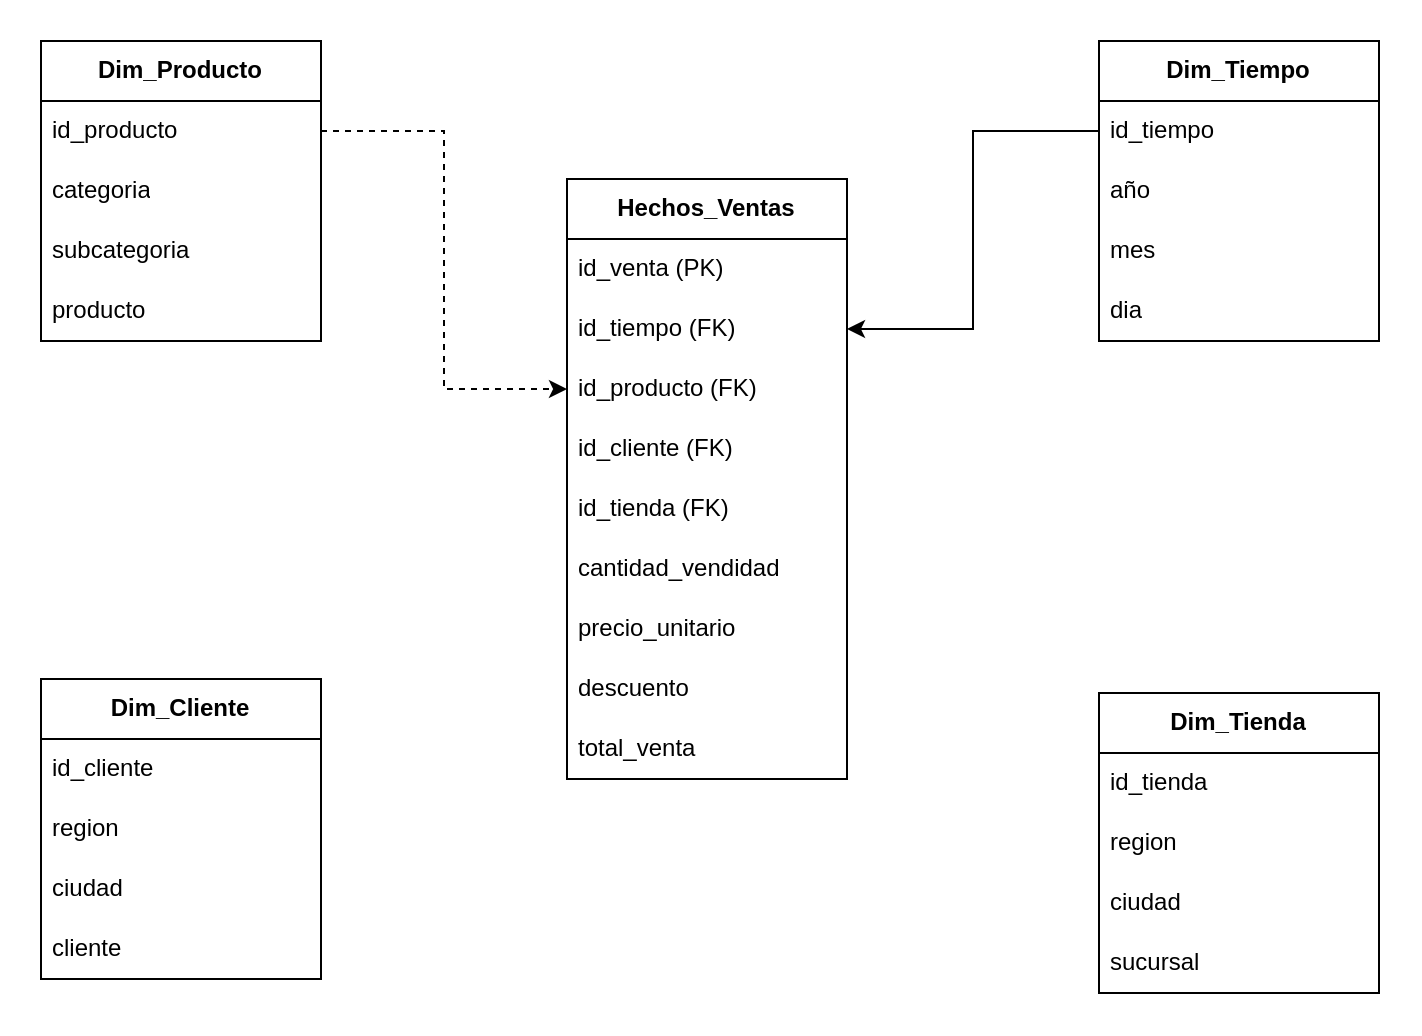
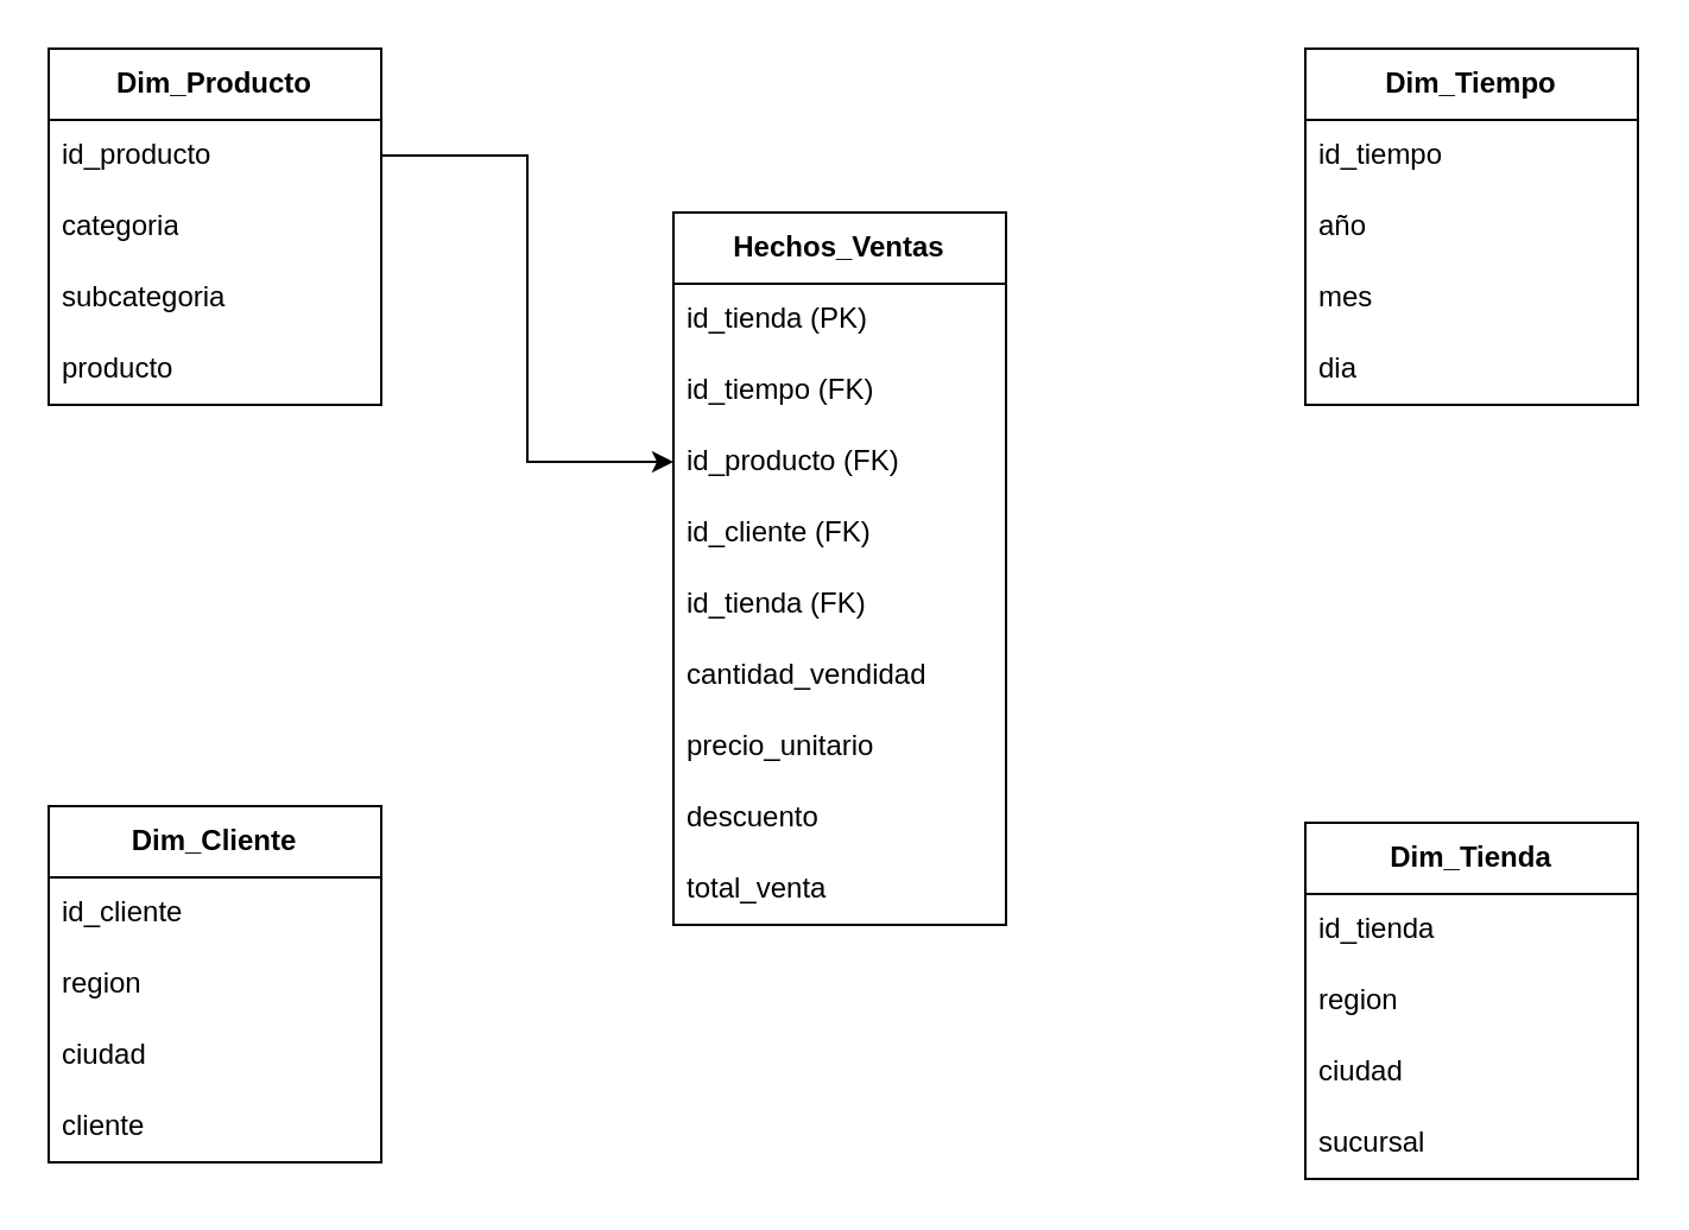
  <mxCell id="0" />
  <mxCell id="1" parent="0" />
  <mxCell id="2" value="&lt;span style=&quot;line-height: 115%;&quot;&gt;&lt;b&gt;Hechos_Ventas&lt;/b&gt;&lt;/span&gt;" style="swimlane;fontStyle=0;childLayout=stackLayout;horizontal=1;startSize=30;horizontalStack=0;resizeParent=1;resizeParentMax=0;resizeLast=0;collapsible=1;marginBottom=0;whiteSpace=wrap;html=1;" parent="1" vertex="1"><mxGeometry x="283" y="89" width="140" height="300" as="geometry" /></mxCell>
- <mxCell id="3" value="id_venta (PK)" style="text;strokeColor=none;fillColor=none;align=left;verticalAlign=middle;spacingLeft=4;spacingRight=4;overflow=hidden;points=[[0,0.5],[1,0.5]];portConstraint=eastwest;rotatable=0;whiteSpace=wrap;html=1;" vertex="1" parent="2"><mxGeometry y="30" width="140" height="30" as="geometry" /></mxCell>
+ <mxCell id="3" value="id_tienda (PK)" style="text;strokeColor=none;fillColor=none;align=left;verticalAlign=middle;spacingLeft=4;spacingRight=4;overflow=hidden;points=[[0,0.5],[1,0.5]];portConstraint=eastwest;rotatable=0;whiteSpace=wrap;html=1;" vertex="1" parent="2"><mxGeometry y="30" width="140" height="30" as="geometry" /></mxCell>
  <mxCell id="4" value="id_tiempo (FK)" style="text;strokeColor=none;fillColor=none;align=left;verticalAlign=middle;spacingLeft=4;spacingRight=4;overflow=hidden;points=[[0,0.5],[1,0.5]];portConstraint=eastwest;rotatable=0;whiteSpace=wrap;html=1;" parent="2" vertex="1"><mxGeometry y="60" width="140" height="30" as="geometry" /></mxCell>
  <mxCell id="5" value="id_producto (FK)" style="text;strokeColor=none;fillColor=none;align=left;verticalAlign=middle;spacingLeft=4;spacingRight=4;overflow=hidden;points=[[0,0.5],[1,0.5]];portConstraint=eastwest;rotatable=0;whiteSpace=wrap;html=1;" parent="2" vertex="1"><mxGeometry y="90" width="140" height="30" as="geometry" /></mxCell>
  <mxCell id="6" value="id_cliente (FK)" style="text;strokeColor=none;fillColor=none;align=left;verticalAlign=middle;spacingLeft=4;spacingRight=4;overflow=hidden;points=[[0,0.5],[1,0.5]];portConstraint=eastwest;rotatable=0;whiteSpace=wrap;html=1;" parent="2" vertex="1"><mxGeometry y="120" width="140" height="30" as="geometry" /></mxCell>
  <mxCell id="7" value="id_tienda (FK)" style="text;strokeColor=none;fillColor=none;align=left;verticalAlign=middle;spacingLeft=4;spacingRight=4;overflow=hidden;points=[[0,0.5],[1,0.5]];portConstraint=eastwest;rotatable=0;whiteSpace=wrap;html=1;" parent="2" vertex="1"><mxGeometry y="150" width="140" height="30" as="geometry" /></mxCell>
  <mxCell id="8" value="cantidad_vendidad" style="text;strokeColor=none;fillColor=none;align=left;verticalAlign=middle;spacingLeft=4;spacingRight=4;overflow=hidden;points=[[0,0.5],[1,0.5]];portConstraint=eastwest;rotatable=0;whiteSpace=wrap;html=1;" parent="2" vertex="1"><mxGeometry y="180" width="140" height="30" as="geometry" /></mxCell>
  <mxCell id="9" value="precio_unitario" style="text;strokeColor=none;fillColor=none;align=left;verticalAlign=middle;spacingLeft=4;spacingRight=4;overflow=hidden;points=[[0,0.5],[1,0.5]];portConstraint=eastwest;rotatable=0;whiteSpace=wrap;html=1;" parent="2" vertex="1"><mxGeometry y="210" width="140" height="30" as="geometry" /></mxCell>
  <mxCell id="10" value="descuento" style="text;strokeColor=none;fillColor=none;align=left;verticalAlign=middle;spacingLeft=4;spacingRight=4;overflow=hidden;points=[[0,0.5],[1,0.5]];portConstraint=eastwest;rotatable=0;whiteSpace=wrap;html=1;" parent="2" vertex="1"><mxGeometry y="240" width="140" height="30" as="geometry" /></mxCell>
  <mxCell id="11" value="total_venta" style="text;strokeColor=none;fillColor=none;align=left;verticalAlign=middle;spacingLeft=4;spacingRight=4;overflow=hidden;points=[[0,0.5],[1,0.5]];portConstraint=eastwest;rotatable=0;whiteSpace=wrap;html=1;" vertex="1" parent="2"><mxGeometry y="270" width="140" height="30" as="geometry" /></mxCell>
  <mxCell id="12" value="&lt;span style=&quot;line-height: 115%;&quot;&gt;&lt;b&gt;Dim_Producto&lt;/b&gt;&lt;/span&gt;" style="swimlane;fontStyle=0;childLayout=stackLayout;horizontal=1;startSize=30;horizontalStack=0;resizeParent=1;resizeParentMax=0;resizeLast=0;collapsible=1;marginBottom=0;whiteSpace=wrap;html=1;" parent="1" vertex="1"><mxGeometry x="20" y="20" width="140" height="150" as="geometry" /></mxCell>
  <mxCell id="13" value="id_producto" style="text;strokeColor=none;fillColor=none;align=left;verticalAlign=middle;spacingLeft=4;spacingRight=4;overflow=hidden;points=[[0,0.5],[1,0.5]];portConstraint=eastwest;rotatable=0;whiteSpace=wrap;html=1;" parent="12" vertex="1"><mxGeometry y="30" width="140" height="30" as="geometry" /></mxCell>
  <mxCell id="14" value="categoria" style="text;strokeColor=none;fillColor=none;align=left;verticalAlign=middle;spacingLeft=4;spacingRight=4;overflow=hidden;points=[[0,0.5],[1,0.5]];portConstraint=eastwest;rotatable=0;whiteSpace=wrap;html=1;" parent="12" vertex="1"><mxGeometry y="60" width="140" height="30" as="geometry" /></mxCell>
  <mxCell id="15" value="subcategoria" style="text;strokeColor=none;fillColor=none;align=left;verticalAlign=middle;spacingLeft=4;spacingRight=4;overflow=hidden;points=[[0,0.5],[1,0.5]];portConstraint=eastwest;rotatable=0;whiteSpace=wrap;html=1;" parent="12" vertex="1"><mxGeometry y="90" width="140" height="30" as="geometry" /></mxCell>
  <mxCell id="16" value="producto" style="text;strokeColor=none;fillColor=none;align=left;verticalAlign=middle;spacingLeft=4;spacingRight=4;overflow=hidden;points=[[0,0.5],[1,0.5]];portConstraint=eastwest;rotatable=0;whiteSpace=wrap;html=1;" parent="12" vertex="1"><mxGeometry y="120" width="140" height="30" as="geometry" /></mxCell>
  <mxCell id="17" value="&lt;span style=&quot;line-height: 115%;&quot;&gt;&lt;b&gt;Dim_Cliente&lt;/b&gt;&lt;/span&gt;" style="swimlane;fontStyle=0;childLayout=stackLayout;horizontal=1;startSize=30;horizontalStack=0;resizeParent=1;resizeParentMax=0;resizeLast=0;collapsible=1;marginBottom=0;whiteSpace=wrap;html=1;" parent="1" vertex="1"><mxGeometry x="20" y="339" width="140" height="150" as="geometry" /></mxCell>
  <mxCell id="18" value="id_cliente" style="text;strokeColor=none;fillColor=none;align=left;verticalAlign=middle;spacingLeft=4;spacingRight=4;overflow=hidden;points=[[0,0.5],[1,0.5]];portConstraint=eastwest;rotatable=0;whiteSpace=wrap;html=1;" parent="17" vertex="1"><mxGeometry y="30" width="140" height="30" as="geometry" /></mxCell>
  <mxCell id="19" value="region" style="text;strokeColor=none;fillColor=none;align=left;verticalAlign=middle;spacingLeft=4;spacingRight=4;overflow=hidden;points=[[0,0.5],[1,0.5]];portConstraint=eastwest;rotatable=0;whiteSpace=wrap;html=1;" parent="17" vertex="1"><mxGeometry y="60" width="140" height="30" as="geometry" /></mxCell>
  <mxCell id="20" value="ciudad" style="text;strokeColor=none;fillColor=none;align=left;verticalAlign=middle;spacingLeft=4;spacingRight=4;overflow=hidden;points=[[0,0.5],[1,0.5]];portConstraint=eastwest;rotatable=0;whiteSpace=wrap;html=1;" parent="17" vertex="1"><mxGeometry y="90" width="140" height="30" as="geometry" /></mxCell>
  <mxCell id="21" value="cliente" style="text;strokeColor=none;fillColor=none;align=left;verticalAlign=middle;spacingLeft=4;spacingRight=4;overflow=hidden;points=[[0,0.5],[1,0.5]];portConstraint=eastwest;rotatable=0;whiteSpace=wrap;html=1;" parent="17" vertex="1"><mxGeometry y="120" width="140" height="30" as="geometry" /></mxCell>
  <mxCell id="22" value="&lt;span style=&quot;line-height: 115%;&quot;&gt;&lt;b&gt;Dim_Tiempo&lt;/b&gt;&lt;/span&gt;" style="swimlane;fontStyle=0;childLayout=stackLayout;horizontal=1;startSize=30;horizontalStack=0;resizeParent=1;resizeParentMax=0;resizeLast=0;collapsible=1;marginBottom=0;whiteSpace=wrap;html=1;" parent="1" vertex="1"><mxGeometry x="549" y="20" width="140" height="150" as="geometry" /></mxCell>
  <mxCell id="23" value="id_tiempo" style="text;strokeColor=none;fillColor=none;align=left;verticalAlign=middle;spacingLeft=4;spacingRight=4;overflow=hidden;points=[[0,0.5],[1,0.5]];portConstraint=eastwest;rotatable=0;whiteSpace=wrap;html=1;" parent="22" vertex="1"><mxGeometry y="30" width="140" height="30" as="geometry" /></mxCell>
  <mxCell id="24" value="año" style="text;strokeColor=none;fillColor=none;align=left;verticalAlign=middle;spacingLeft=4;spacingRight=4;overflow=hidden;points=[[0,0.5],[1,0.5]];portConstraint=eastwest;rotatable=0;whiteSpace=wrap;html=1;" parent="22" vertex="1"><mxGeometry y="60" width="140" height="30" as="geometry" /></mxCell>
  <mxCell id="25" value="mes" style="text;strokeColor=none;fillColor=none;align=left;verticalAlign=middle;spacingLeft=4;spacingRight=4;overflow=hidden;points=[[0,0.5],[1,0.5]];portConstraint=eastwest;rotatable=0;whiteSpace=wrap;html=1;" parent="22" vertex="1"><mxGeometry y="90" width="140" height="30" as="geometry" /></mxCell>
  <mxCell id="26" value="dia" style="text;strokeColor=none;fillColor=none;align=left;verticalAlign=middle;spacingLeft=4;spacingRight=4;overflow=hidden;points=[[0,0.5],[1,0.5]];portConstraint=eastwest;rotatable=0;whiteSpace=wrap;html=1;" parent="22" vertex="1"><mxGeometry y="120" width="140" height="30" as="geometry" /></mxCell>
  <mxCell id="27" value="&lt;span style=&quot;line-height: 115%;&quot;&gt;&lt;b&gt;Dim_Tienda&lt;/b&gt;&lt;/span&gt;" style="swimlane;fontStyle=0;childLayout=stackLayout;horizontal=1;startSize=30;horizontalStack=0;resizeParent=1;resizeParentMax=0;resizeLast=0;collapsible=1;marginBottom=0;whiteSpace=wrap;html=1;" parent="1" vertex="1"><mxGeometry x="549" y="346" width="140" height="150" as="geometry" /></mxCell>
  <mxCell id="28" value="id_tienda" style="text;strokeColor=none;fillColor=none;align=left;verticalAlign=middle;spacingLeft=4;spacingRight=4;overflow=hidden;points=[[0,0.5],[1,0.5]];portConstraint=eastwest;rotatable=0;whiteSpace=wrap;html=1;" parent="27" vertex="1"><mxGeometry y="30" width="140" height="30" as="geometry" /></mxCell>
  <mxCell id="29" value="region" style="text;strokeColor=none;fillColor=none;align=left;verticalAlign=middle;spacingLeft=4;spacingRight=4;overflow=hidden;points=[[0,0.5],[1,0.5]];portConstraint=eastwest;rotatable=0;whiteSpace=wrap;html=1;" parent="27" vertex="1"><mxGeometry y="60" width="140" height="30" as="geometry" /></mxCell>
  <mxCell id="30" value="ciudad" style="text;strokeColor=none;fillColor=none;align=left;verticalAlign=middle;spacingLeft=4;spacingRight=4;overflow=hidden;points=[[0,0.5],[1,0.5]];portConstraint=eastwest;rotatable=0;whiteSpace=wrap;html=1;" parent="27" vertex="1"><mxGeometry y="90" width="140" height="30" as="geometry" /></mxCell>
  <mxCell id="31" value="sucursal" style="text;strokeColor=none;fillColor=none;align=left;verticalAlign=middle;spacingLeft=4;spacingRight=4;overflow=hidden;points=[[0,0.5],[1,0.5]];portConstraint=eastwest;rotatable=0;whiteSpace=wrap;html=1;" parent="27" vertex="1"><mxGeometry y="120" width="140" height="30" as="geometry" /></mxCell>
- <mxCell id="32" style="edgeStyle=orthogonalEdgeStyle;rounded=0;orthogonalLoop=1;jettySize=auto;html=1;exitX=1;exitY=0.5;exitDx=0;exitDy=0;dashed=1;" edge="1" parent="1" source="13" target="5"><mxGeometry relative="1" as="geometry" /></mxCell>
- <mxCell id="33" style="edgeStyle=orthogonalEdgeStyle;rounded=0;orthogonalLoop=1;jettySize=auto;html=1;exitX=0;exitY=0.5;exitDx=0;exitDy=0;" edge="1" parent="1" source="23" target="4"><mxGeometry relative="1" as="geometry" /></mxCell>
+ <mxCell id="32" style="edgeStyle=orthogonalEdgeStyle;rounded=0;orthogonalLoop=1;jettySize=auto;html=1;exitX=1;exitY=0.5;exitDx=0;exitDy=0;" edge="1" parent="1" source="13" target="5"><mxGeometry relative="1" as="geometry" /></mxCell>
